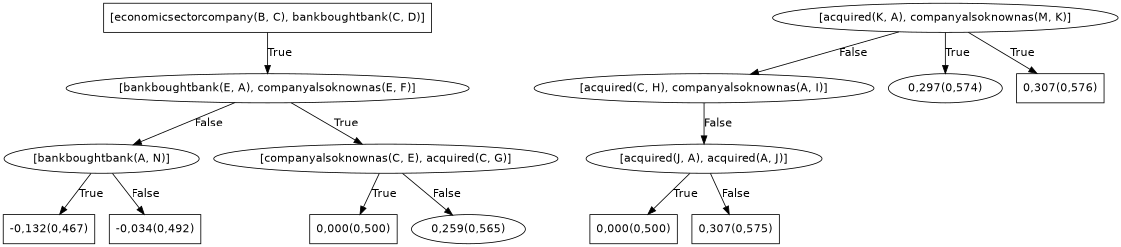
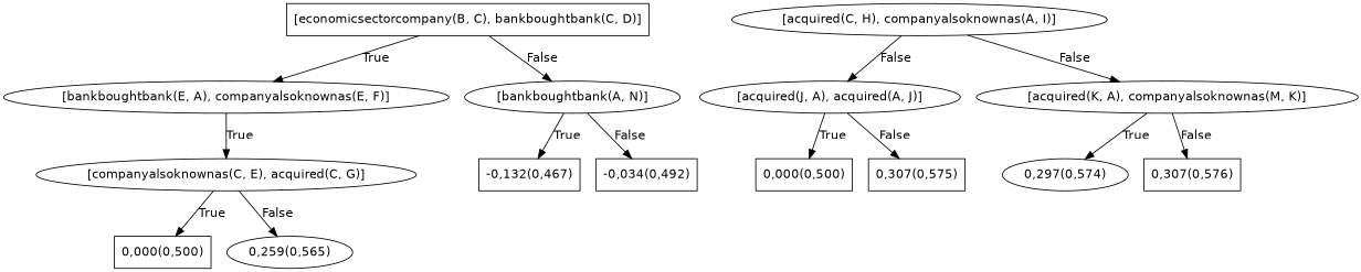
  digraph {
    fontname="DejaVu Sans"
    node [fontname="DejaVu Sans" shape=box]
    edge [fontname="DejaVu Sans"]
    n1 [label="[economicsectorcompany(B, C), bankboughtbank(C, D)]"]
    n2 [label="[bankboughtbank(E, A), companyalsoknownas(E, F)]" shape=""]
    n3 [label="[bankboughtbank(A, N)]" shape=""]
    n4 [label="[companyalsoknownas(C, E), acquired(C, G)]" shape=""]
    n5 [label="-0,132(0,467)"]
    n6 [label="-0,034(0,492)"]
    n7 [label="0,000(0,500)"]
    n8 [label="0,259(0,565)" shape=ellipse]
    n9 [label="[acquired(C, H), companyalsoknownas(A, I)]" shape=""]
    n10 [label="[acquired(J, A), acquired(A, J)]" shape=""]
    n11 [label="[acquired(K, A), companyalsoknownas(M, K)]" shape=""]
    n12 [label="0,000(0,500)"]
    n13 [label="0,307(0,575)"]
    n14 [label="0,297(0,574)" shape=ellipse]
    n15 [label="0,307(0,576)"]
    n1 -> n2 [label=True]
-   n2 -> n3 [label=False]
+   n1 -> n3 [label=False]
    n2 -> n4 [label=True]
    n3 -> n5 [label=True]
    n3 -> n6 [label=False]
    n4 -> n7 [label=True]
    n4 -> n8 [label=False]
    n9 -> n10 [label=False]
-   n11 -> n9 [label=False]
+   n9 -> n11 [label=False]
    n10 -> n12 [label=True]
    n10 -> n13 [label=False]
    n11 -> n14 [label=True]
-   n11 -> n15 [label=True]
+   n11 -> n15 [label=False]
  }
